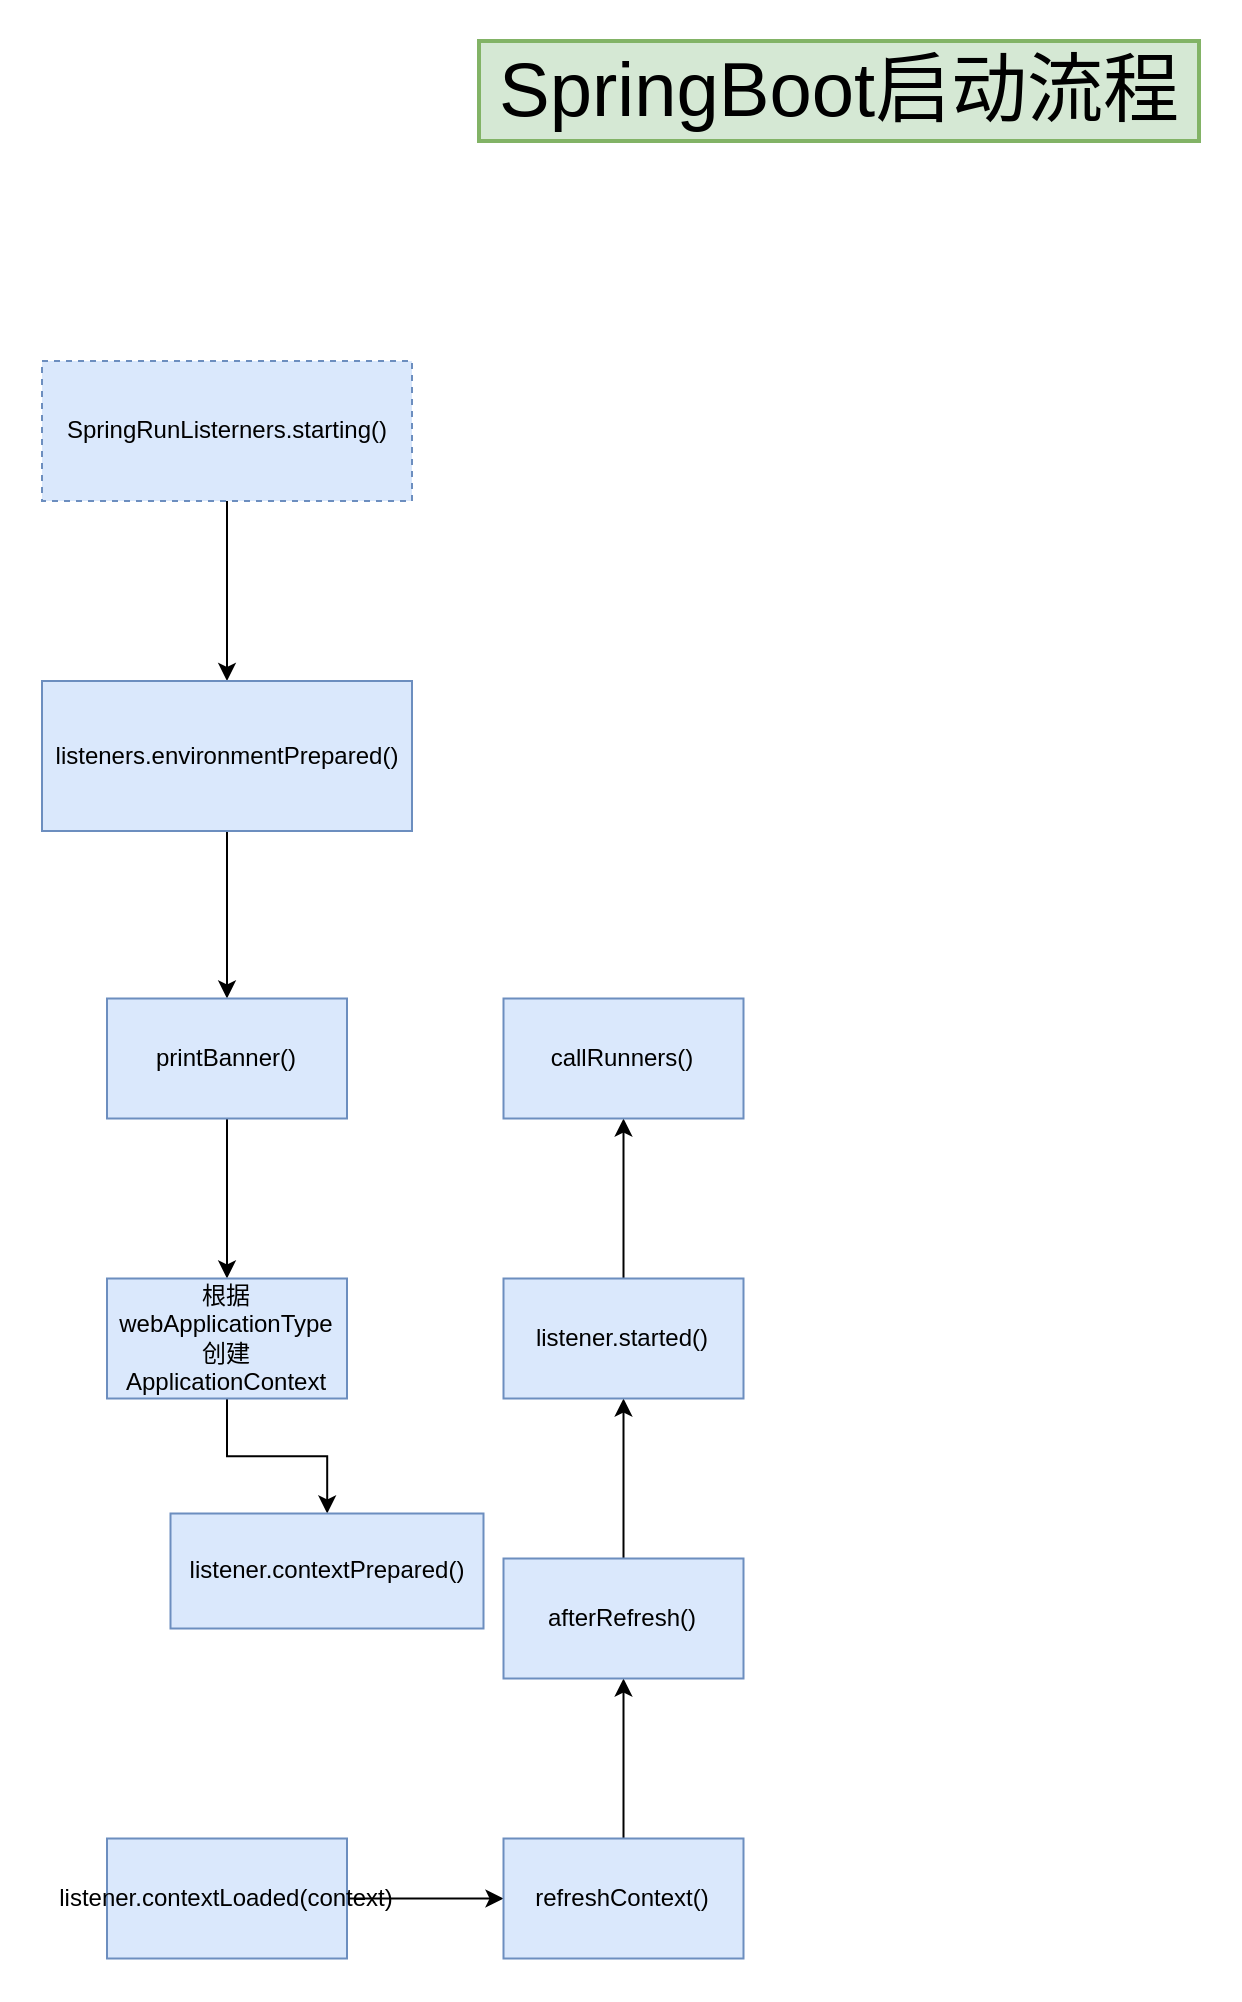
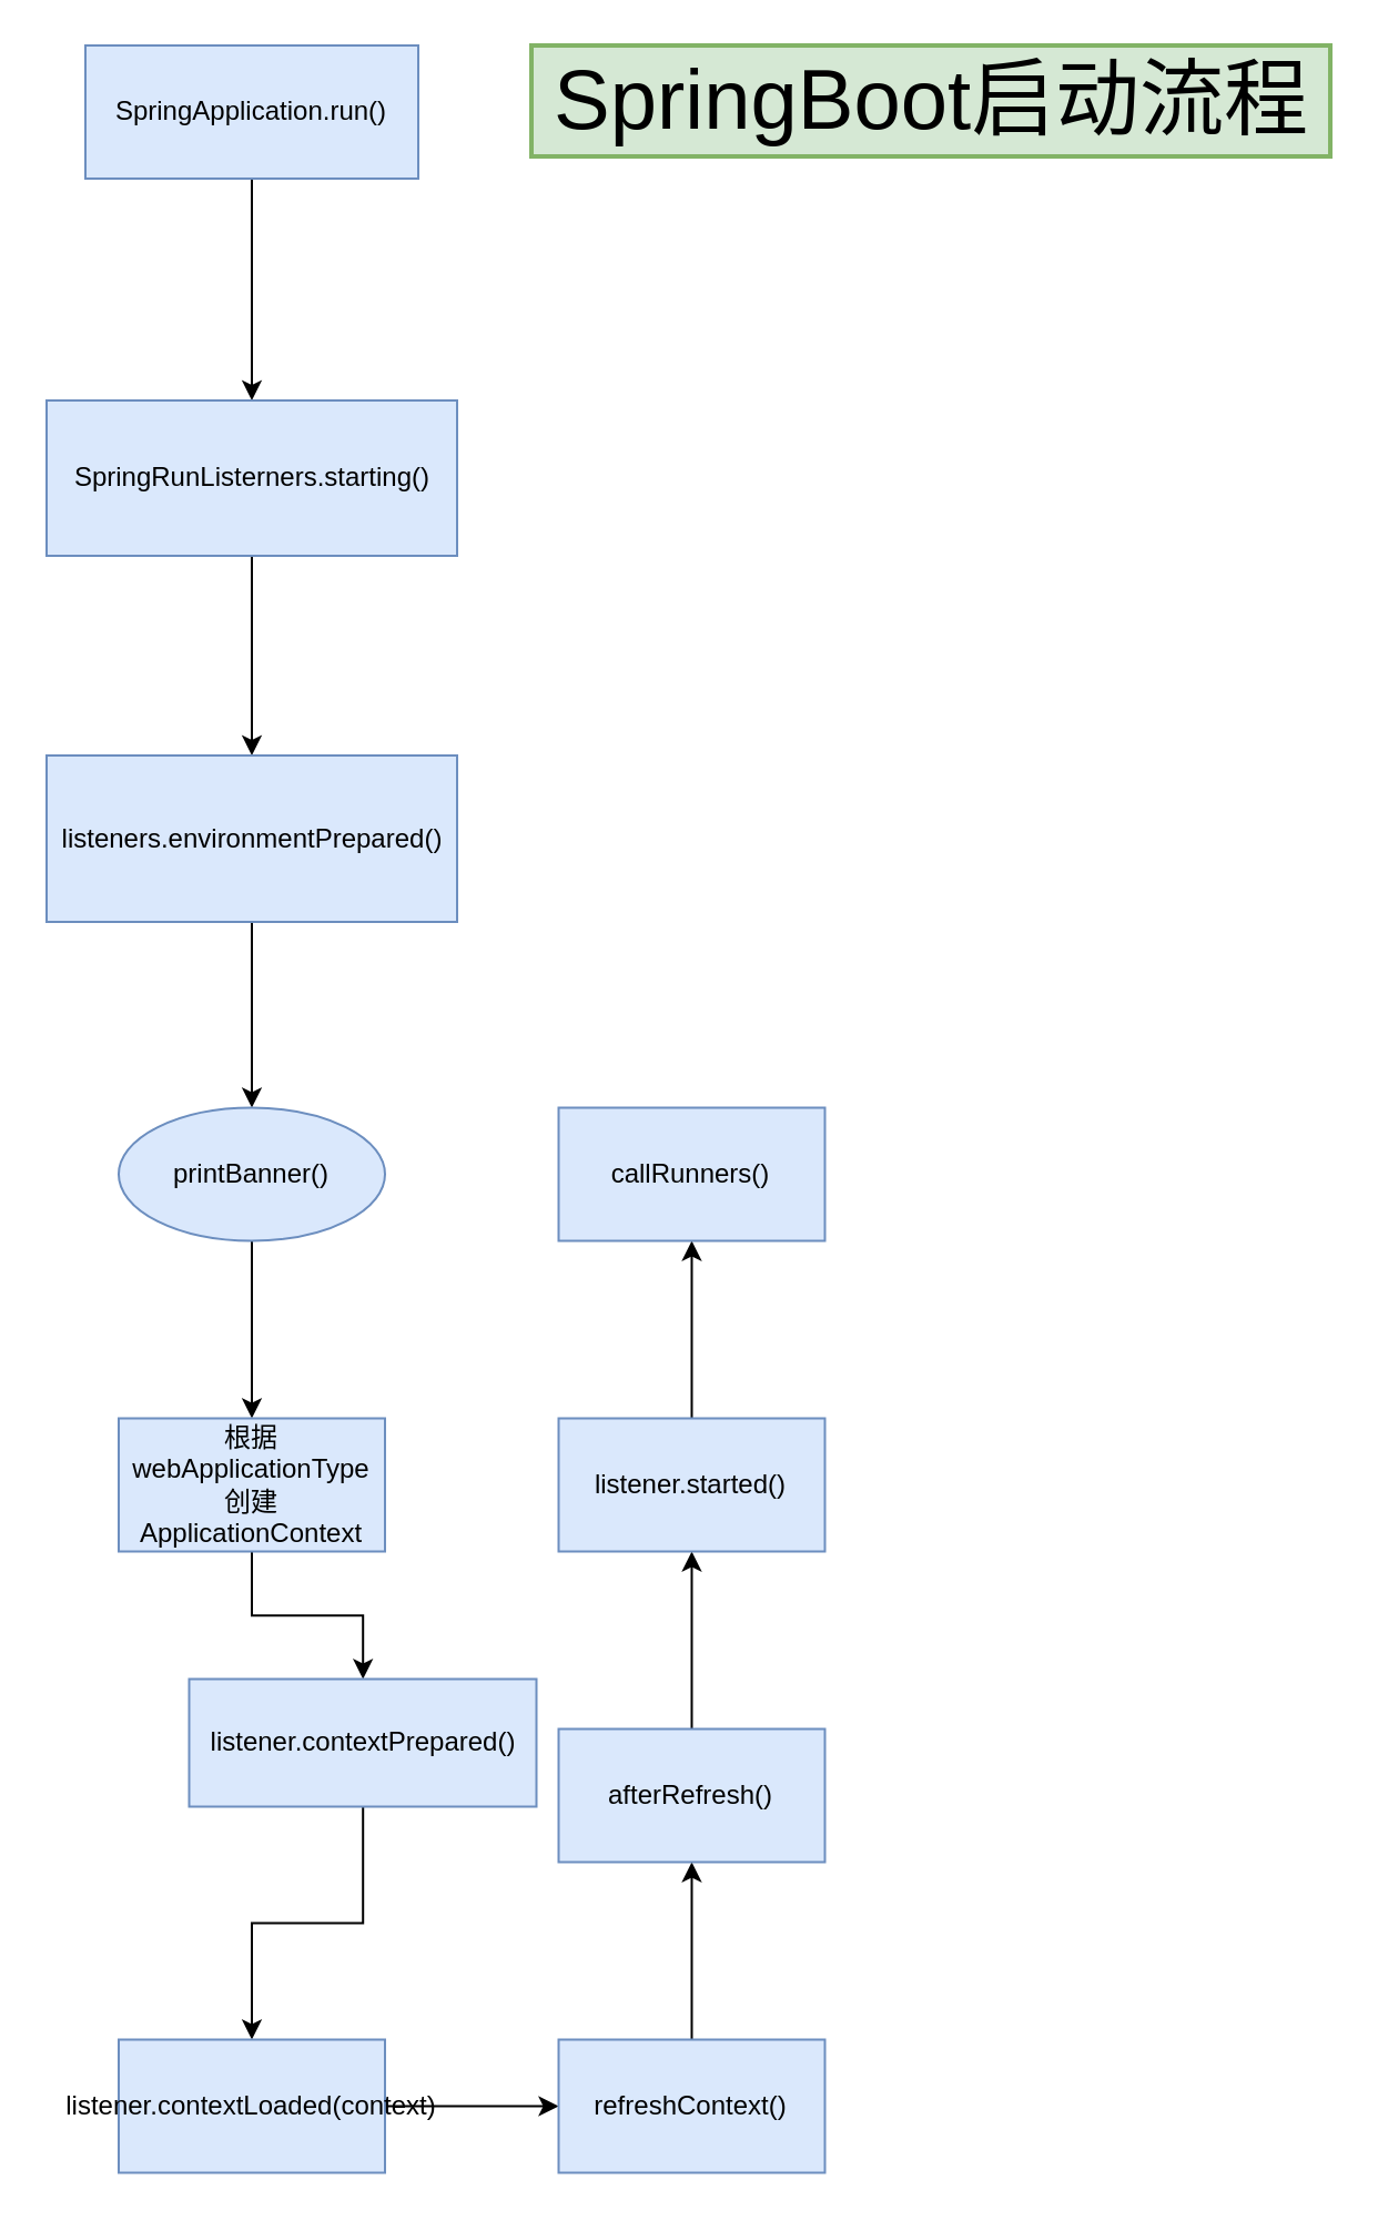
  <mxCell id="0" />
  <mxCell id="1" parent="0" />
+ <mxCell id="2" value="" style="edgeStyle=orthogonalEdgeStyle;rounded=0;orthogonalLoop=1;jettySize=auto;html=1;" edge="1" parent="1" source="3" target="5"><mxGeometry relative="1" as="geometry" /></mxCell>
+ <mxCell id="3" value="SpringApplication.run()" style="rounded=0;whiteSpace=wrap;html=1;fillColor=#dae8fc;strokeColor=#6c8ebf;" vertex="1" parent="1"><mxGeometry x="38" y="20" width="150" height="60" as="geometry" /></mxCell>
  <mxCell id="4" value="" style="edgeStyle=orthogonalEdgeStyle;rounded=0;orthogonalLoop=1;jettySize=auto;html=1;" edge="1" parent="1" source="5" target="7"><mxGeometry relative="1" as="geometry" /></mxCell>
- <mxCell id="5" value="SpringRunListerners.starting()" style="whiteSpace=wrap;html=1;rounded=0;fillColor=#dae8fc;strokeColor=#6c8ebf;dashed=1;" vertex="1" parent="1"><mxGeometry x="20.5" y="180" width="185" height="70" as="geometry" /></mxCell>
+ <mxCell id="5" value="SpringRunListerners.starting()" style="whiteSpace=wrap;html=1;rounded=0;fillColor=#dae8fc;strokeColor=#6c8ebf;" vertex="1" parent="1"><mxGeometry x="20.5" y="180" width="185" height="70" as="geometry" /></mxCell>
  <mxCell id="6" value="" style="edgeStyle=orthogonalEdgeStyle;rounded=0;orthogonalLoop=1;jettySize=auto;html=1;" edge="1" parent="1" source="7" target="9"><mxGeometry relative="1" as="geometry" /></mxCell>
  <mxCell id="7" value="listeners.environmentPrepared()" style="whiteSpace=wrap;html=1;rounded=0;fillColor=#dae8fc;strokeColor=#6c8ebf;" vertex="1" parent="1"><mxGeometry x="20.5" y="340" width="185" height="75" as="geometry" /></mxCell>
  <mxCell id="8" value="" style="edgeStyle=orthogonalEdgeStyle;rounded=0;orthogonalLoop=1;jettySize=auto;html=1;" edge="1" parent="1" source="9" target="11"><mxGeometry relative="1" as="geometry" /></mxCell>
- <mxCell id="9" value="printBanner()" style="whiteSpace=wrap;html=1;rounded=0;fillColor=#dae8fc;strokeColor=#6c8ebf;" vertex="1" parent="1"><mxGeometry x="53" y="498.75" width="120" height="60" as="geometry" /></mxCell>
+ <mxCell id="9" value="printBanner()" style="ellipse;whiteSpace=wrap;html=1;fillColor=#dae8fc;strokeColor=#6c8ebf;" vertex="1" parent="1"><mxGeometry x="53" y="498.75" width="120" height="60" as="geometry" /></mxCell>
  <mxCell id="10" value="" style="edgeStyle=orthogonalEdgeStyle;rounded=0;orthogonalLoop=1;jettySize=auto;html=1;" edge="1" parent="1" source="11" target="13"><mxGeometry relative="1" as="geometry" /></mxCell>
  <mxCell id="11" value="根据webApplicationType创建ApplicationContext" style="whiteSpace=wrap;html=1;rounded=0;fillColor=#dae8fc;strokeColor=#6c8ebf;" vertex="1" parent="1"><mxGeometry x="53" y="638.75" width="120" height="60" as="geometry" /></mxCell>
+ <mxCell id="12" value="" style="edgeStyle=orthogonalEdgeStyle;rounded=0;orthogonalLoop=1;jettySize=auto;html=1;" edge="1" parent="1" source="13" target="15"><mxGeometry relative="1" as="geometry" /></mxCell>
  <mxCell id="13" value="listener.contextPrepared()" style="whiteSpace=wrap;html=1;rounded=0;fillColor=#dae8fc;strokeColor=#6c8ebf;" vertex="1" parent="1"><mxGeometry x="84.75" y="756.25" width="156.5" height="57.5" as="geometry" /></mxCell>
  <mxCell id="14" value="" style="edgeStyle=orthogonalEdgeStyle;rounded=0;orthogonalLoop=1;jettySize=auto;html=1;" edge="1" parent="1" source="15" target="17"><mxGeometry relative="1" as="geometry" /></mxCell>
  <mxCell id="15" value="listener.contextLoaded(context)" style="whiteSpace=wrap;html=1;rounded=0;fillColor=#dae8fc;strokeColor=#6c8ebf;" vertex="1" parent="1"><mxGeometry x="53" y="918.75" width="120" height="60" as="geometry" /></mxCell>
  <mxCell id="16" value="" style="edgeStyle=orthogonalEdgeStyle;rounded=0;orthogonalLoop=1;jettySize=auto;html=1;" edge="1" parent="1" source="17" target="19"><mxGeometry relative="1" as="geometry" /></mxCell>
  <mxCell id="17" value="refreshContext()" style="whiteSpace=wrap;html=1;rounded=0;fillColor=#dae8fc;strokeColor=#6c8ebf;" vertex="1" parent="1"><mxGeometry x="251.25" y="918.75" width="120" height="60" as="geometry" /></mxCell>
  <mxCell id="18" value="" style="edgeStyle=orthogonalEdgeStyle;rounded=0;orthogonalLoop=1;jettySize=auto;html=1;" edge="1" parent="1" source="19" target="21"><mxGeometry relative="1" as="geometry" /></mxCell>
  <mxCell id="19" value="afterRefresh()" style="whiteSpace=wrap;html=1;rounded=0;fillColor=#dae8fc;strokeColor=#6c8ebf;" vertex="1" parent="1"><mxGeometry x="251.25" y="778.75" width="120" height="60" as="geometry" /></mxCell>
  <mxCell id="20" value="" style="edgeStyle=orthogonalEdgeStyle;rounded=0;orthogonalLoop=1;jettySize=auto;html=1;" edge="1" parent="1" source="21" target="22"><mxGeometry relative="1" as="geometry" /></mxCell>
  <mxCell id="21" value="listener.started()" style="whiteSpace=wrap;html=1;rounded=0;fillColor=#dae8fc;strokeColor=#6c8ebf;" vertex="1" parent="1"><mxGeometry x="251.25" y="638.75" width="120" height="60" as="geometry" /></mxCell>
  <mxCell id="22" value="callRunners()" style="whiteSpace=wrap;html=1;rounded=0;fillColor=#dae8fc;strokeColor=#6c8ebf;" vertex="1" parent="1"><mxGeometry x="251.25" y="498.75" width="120" height="60" as="geometry" /></mxCell>
  <mxCell id="23" value="SpringBoot启动流程" style="text;html=1;resizable=0;autosize=1;align=center;verticalAlign=middle;points=[];rounded=0;strokeWidth=2;perimeterSpacing=2;fillColor=#d5e8d4;strokeColor=#82b366;fontSize=38;" vertex="1" parent="1"><mxGeometry x="239" y="20" width="360" height="50" as="geometry" /></mxCell>
